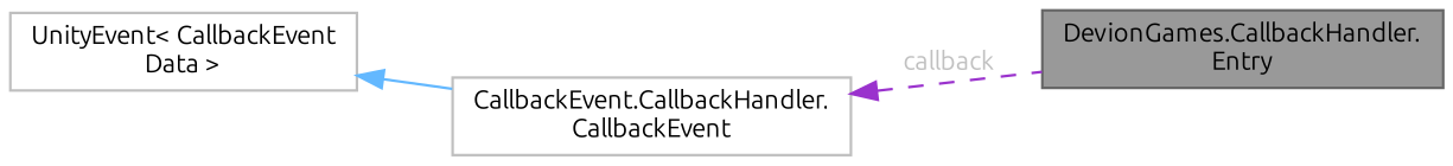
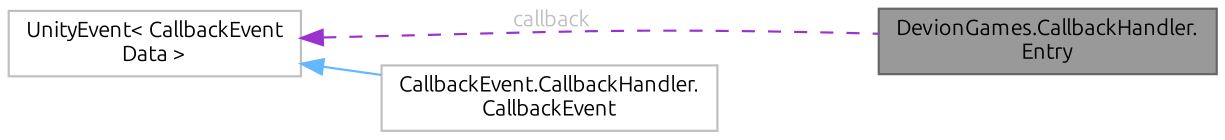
  digraph {
    fontname=Ubuntu
    rankdir=LR
    node [color=grey75 fillcolor=white fontname=Ubuntu fontsize=10 shape=box style=filled]
    edge [dir=back fontname=Ubuntu fontsize=10 labelfontname=Helvetica labelfontsize=10]
    n1 [color=gray40 fillcolor=grey60 fontcolor=black height=0.2 label="DevionGames.CallbackHandler.\lEntry" width=0.4]
    n2 [height=0.2 label="CallbackEvent.CallbackHandler.\lCallbackEvent" width=0.4]
    n3 [height=0.2 label="UnityEvent\< CallbackEvent\lData \>" width=0.4]
-   n2 -> n1 [color=darkorchid3 fontcolor=grey label=" callback" style=dashed]
+   n3 -> n1 [color=darkorchid3 fontcolor=grey label=" callback" style=dashed]
    n3 -> n2 [color=steelblue1 style=solid]
  }
